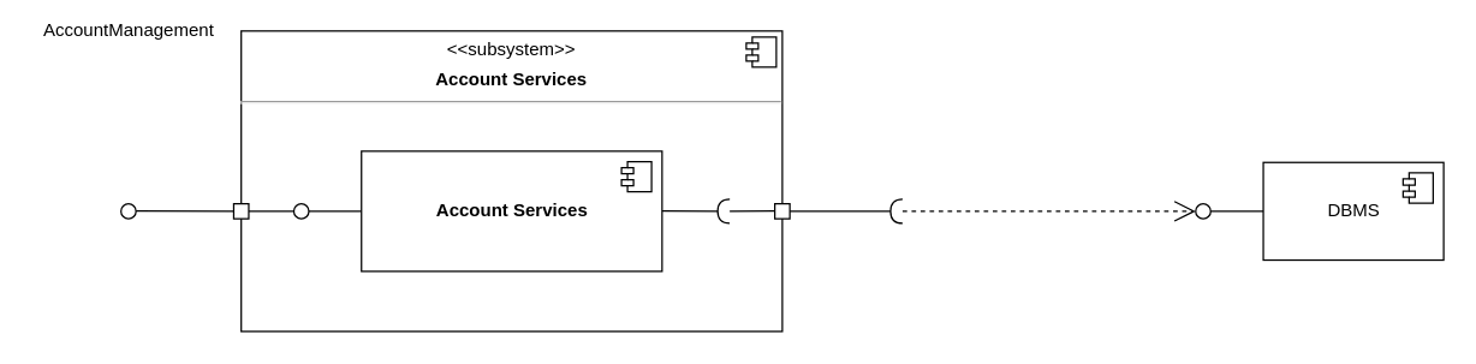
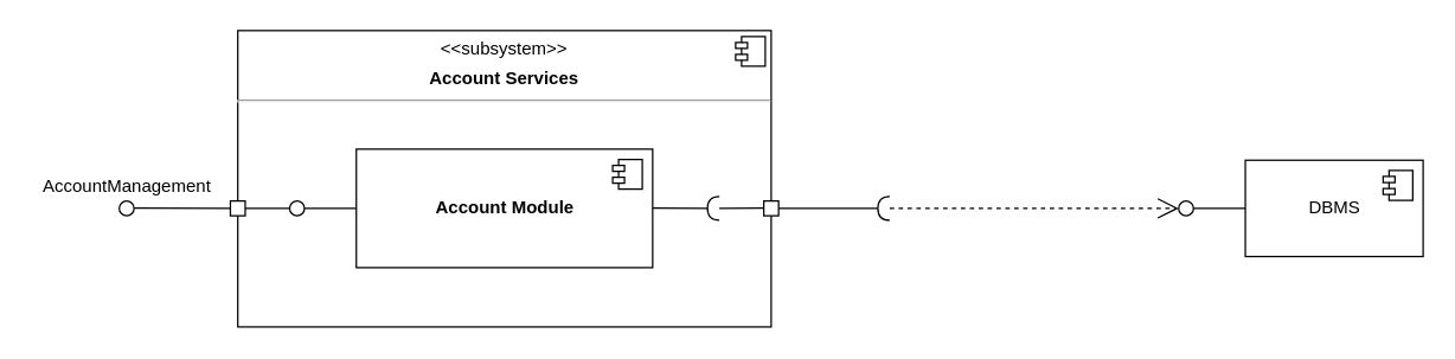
  <mxCell id="0" />
  <mxCell id="1" parent="0" />
  <mxCell id="2" value="&lt;p style=&quot;text-align: center ; margin: 6px 0px 0px&quot;&gt;&amp;lt;&amp;lt;subsystem&amp;gt;&amp;gt;&lt;/p&gt;&lt;p style=&quot;text-align: center ; margin: 6px 0px 0px&quot;&gt;&lt;b&gt;Account Services&lt;/b&gt;&lt;/p&gt;&lt;hr&gt;&lt;p style=&quot;margin: 0px ; margin-left: 8px&quot;&gt;&lt;br&gt;&lt;/p&gt;" style="align=left;overflow=fill;html=1;dropTarget=0;" vertex="1" parent="1"><mxGeometry x="160" y="20" width="360" height="200" as="geometry" /></mxCell>
  <mxCell id="3" value="" style="shape=component;jettyWidth=8;jettyHeight=4;" vertex="1" parent="2"><mxGeometry x="1" width="20" height="20" relative="1" as="geometry"><mxPoint x="-24" y="4" as="offset" /></mxGeometry></mxCell>
  <mxCell id="4" value="" style="group" vertex="1" connectable="0" parent="1"><mxGeometry x="440" y="135" width="160" height="10" as="geometry" /></mxCell>
  <mxCell id="5" value="" style="rounded=0;orthogonalLoop=1;jettySize=auto;html=1;endArrow=halfCircle;endFill=0;endSize=6;strokeWidth=1;" edge="1" parent="4"><mxGeometry relative="1" as="geometry"><mxPoint y="4.76" as="sourcePoint" /><mxPoint x="45" y="5" as="targetPoint" /></mxGeometry></mxCell>
  <mxCell id="6" value="" style="fontStyle=0;labelPosition=right;verticalLabelPosition=middle;align=left;verticalAlign=middle;spacingLeft=2;" vertex="1" parent="4"><mxGeometry x="75" width="10" height="10" as="geometry" /></mxCell>
  <mxCell id="7" value="" style="rounded=0;orthogonalLoop=1;jettySize=auto;html=1;endArrow=none;endFill=0;" edge="1" parent="4"><mxGeometry relative="1" as="geometry"><mxPoint x="45" y="5" as="sourcePoint" /><mxPoint x="75" y="4.88" as="targetPoint" /><Array as="points" /></mxGeometry></mxCell>
  <mxCell id="8" value="" style="rounded=0;orthogonalLoop=1;jettySize=auto;html=1;endArrow=halfCircle;endFill=0;endSize=6;strokeWidth=1;exitX=1;exitY=0.5;exitDx=0;exitDy=0;" edge="1" parent="4" source="6"><mxGeometry relative="1" as="geometry"><mxPoint x="120" y="4.71" as="sourcePoint" /><mxPoint x="160" y="5" as="targetPoint" /></mxGeometry></mxCell>
  <mxCell id="9" value="" style="group" vertex="1" connectable="0" parent="1"><mxGeometry x="80" y="135" width="160" height="10" as="geometry" /></mxCell>
  <mxCell id="10" value="" style="rounded=0;orthogonalLoop=1;jettySize=auto;html=1;endArrow=none;endFill=0;" edge="1" target="12" parent="9"><mxGeometry relative="1" as="geometry"><mxPoint x="85" y="5" as="sourcePoint" /><mxPoint x="120" y="5" as="targetPoint" /><Array as="points" /></mxGeometry></mxCell>
  <mxCell id="11" value="" style="fontStyle=0;labelPosition=right;verticalLabelPosition=middle;align=left;verticalAlign=middle;spacingLeft=2;" vertex="1" parent="9"><mxGeometry x="75" width="10" height="10" as="geometry" /></mxCell>
  <mxCell id="12" value="" style="ellipse;whiteSpace=wrap;html=1;fontFamily=Helvetica;fontSize=12;fontColor=#000000;align=center;strokeColor=#000000;fillColor=#ffffff;points=[];aspect=fixed;resizable=0;" vertex="1" parent="9"><mxGeometry x="115" width="10" height="10" as="geometry" /></mxCell>
  <mxCell id="13" value="" style="rounded=0;orthogonalLoop=1;jettySize=auto;html=1;endArrow=none;endFill=0;exitX=1;exitY=0.5;exitDx=0;exitDy=0;exitPerimeter=0;" edge="1" parent="9" source="12"><mxGeometry relative="1" as="geometry"><mxPoint x="170" y="4.83" as="sourcePoint" /><mxPoint x="160" y="5" as="targetPoint" /></mxGeometry></mxCell>
  <mxCell id="14" value="" style="ellipse;whiteSpace=wrap;html=1;fontFamily=Helvetica;fontSize=12;fontColor=#000000;align=center;strokeColor=#000000;fillColor=#ffffff;points=[];aspect=fixed;resizable=0;" vertex="1" parent="9"><mxGeometry width="10" height="10" as="geometry" /></mxCell>
  <mxCell id="15" value="" style="rounded=0;orthogonalLoop=1;jettySize=auto;html=1;endArrow=none;endFill=0;entryX=0;entryY=0.5;entryDx=0;entryDy=0;" edge="1" parent="9" target="11"><mxGeometry relative="1" as="geometry"><mxPoint x="10" y="4.86" as="sourcePoint" /><mxPoint x="40" y="5" as="targetPoint" /></mxGeometry></mxCell>
- <mxCell id="16" value="&lt;b&gt;Account Services&lt;/b&gt;" style="html=1;dropTarget=0;" vertex="1" parent="1"><mxGeometry x="240" y="100" width="200" height="80" as="geometry" /></mxCell>
+ <mxCell id="16" value="&lt;b&gt;Account Module&lt;/b&gt;" style="html=1;dropTarget=0;" vertex="1" parent="1"><mxGeometry x="240" y="100" width="200" height="80" as="geometry" /></mxCell>
  <mxCell id="17" value="" style="shape=module;jettyWidth=8;jettyHeight=4;" vertex="1" parent="16"><mxGeometry x="1" width="20" height="20" relative="1" as="geometry"><mxPoint x="-27" y="7" as="offset" /></mxGeometry></mxCell>
- <mxCell id="18" value="AccountManagement" style="text;html=1;align=center;verticalAlign=middle;resizable=0;points=[];autosize=1;" vertex="1" parent="1"><mxGeometry x="20" y="10" width="130" height="20" as="geometry" /></mxCell>
+ <mxCell id="18" value="AccountManagement" style="text;html=1;align=center;verticalAlign=middle;resizable=0;points=[];autosize=1;" vertex="1" parent="1"><mxGeometry x="20" y="115" width="130" height="20" as="geometry" /></mxCell>
  <mxCell id="19" value="" style="endArrow=open;endSize=12;dashed=1;html=1;" edge="1" parent="1" target="20"><mxGeometry width="160" relative="1" as="geometry"><mxPoint x="600" y="140" as="sourcePoint" /><mxPoint x="670" y="139.9" as="targetPoint" /></mxGeometry></mxCell>
  <mxCell id="20" value="" style="ellipse;whiteSpace=wrap;html=1;fontFamily=Helvetica;fontSize=12;fontColor=#000000;align=center;strokeColor=#000000;fillColor=#ffffff;points=[];aspect=fixed;resizable=0;" vertex="1" parent="1"><mxGeometry x="795" y="135" width="10" height="10" as="geometry" /></mxCell>
  <mxCell id="21" value="" style="rounded=0;orthogonalLoop=1;jettySize=auto;html=1;endArrow=none;endFill=0;exitX=1;exitY=0.5;exitDx=0;exitDy=0;exitPerimeter=0;" edge="1" parent="1" source="20"><mxGeometry relative="1" as="geometry"><mxPoint x="690" y="-375.17" as="sourcePoint" /><mxPoint x="840" y="140" as="targetPoint" /></mxGeometry></mxCell>
  <mxCell id="22" value="DBMS" style="html=1;dropTarget=0;" vertex="1" parent="1"><mxGeometry x="840" y="107.5" width="120" height="65" as="geometry" /></mxCell>
  <mxCell id="23" value="" style="shape=module;jettyWidth=8;jettyHeight=4;" vertex="1" parent="22"><mxGeometry x="1" width="20" height="20" relative="1" as="geometry"><mxPoint x="-27" y="7" as="offset" /></mxGeometry></mxCell>
